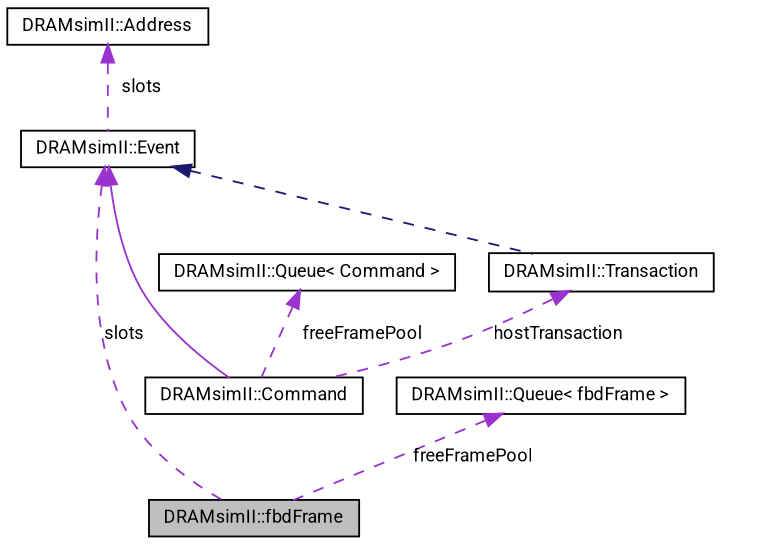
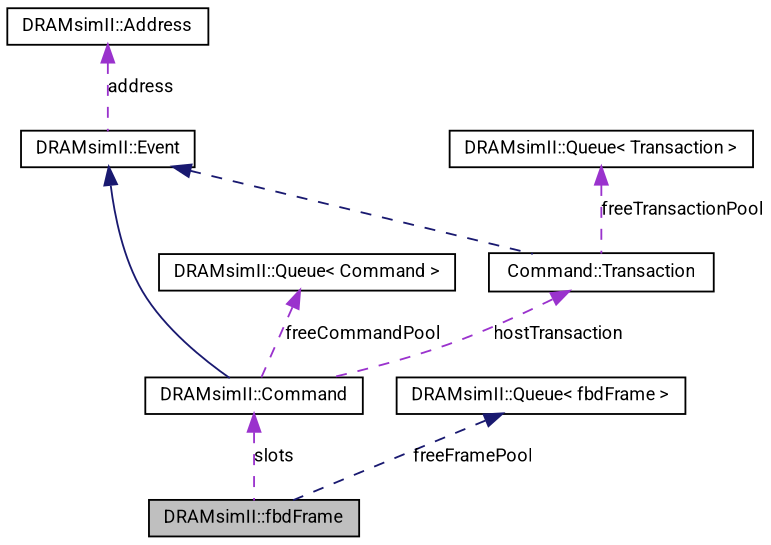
  digraph {
    fontname=Roboto
    node [color=black fontname=Roboto fontsize=10 shape=record]
    edge [color=darkorchid3 dir=back fontname=Roboto fontsize=10 labelfontname=FreeSans labelfontsize=10 style=dashed]
    n1 [fillcolor=grey75 fontcolor=black height=0.2 label="DRAMsimII::fbdFrame" style=filled width=0.4]
    n2 [height=0.2 label="DRAMsimII::Command" width=0.4]
    n3 [height=0.2 label="DRAMsimII::Event" width=0.4]
-   n4 [height=0.2 label="DRAMsimII::Transaction" width=0.4]
+   n4 [height=0.2 label="Command::Transaction" width=0.4]
    n5 [height=0.2 label="DRAMsimII::Address" width=0.4]
+   n6 [height=0.2 label="DRAMsimII::Queue\< Transaction \>" width=0.4]
    n7 [height=0.2 label="DRAMsimII::Queue\< Command \>" width=0.4]
    n8 [height=0.2 label="DRAMsimII::Queue\< fbdFrame \>" width=0.4]
-   n3 -> n1 [label=slots]
-   n3 -> n2 [style=solid]
+   n2 -> n1 [label=slots]
+   n3 -> n2 [color=midnightblue style=solid]
    n3 -> n4 [color=midnightblue]
    n4 -> n2 [label=hostTransaction]
-   n5 -> n3 [label=slots]
-   n7 -> n2 [label=freeFramePool]
-   n8 -> n1 [label=freeFramePool]
+   n5 -> n3 [label=address]
+   n6 -> n4 [label=freeTransactionPool]
+   n7 -> n2 [label=freeCommandPool]
+   n8 -> n1 [color=midnightblue label=freeFramePool]
  }
